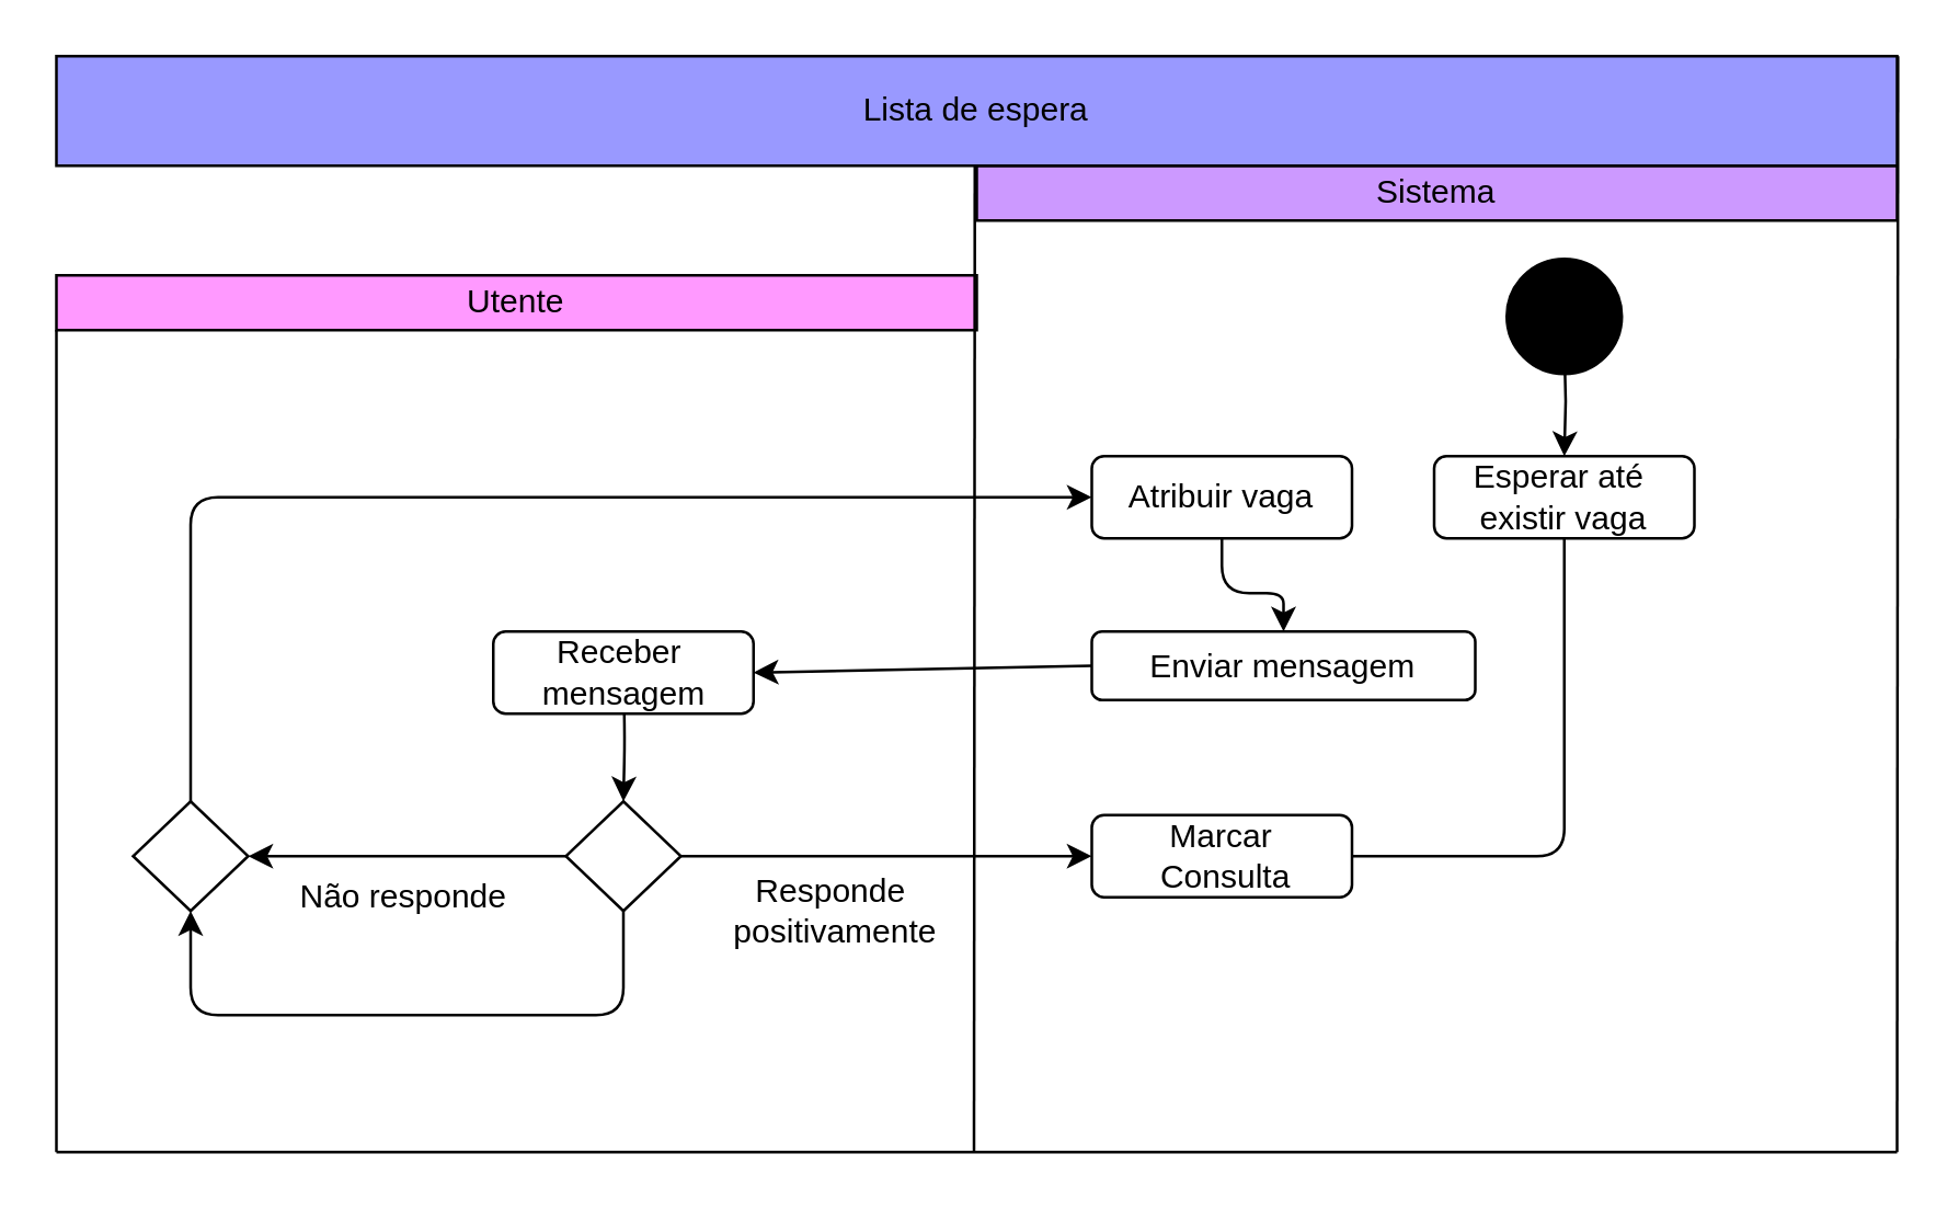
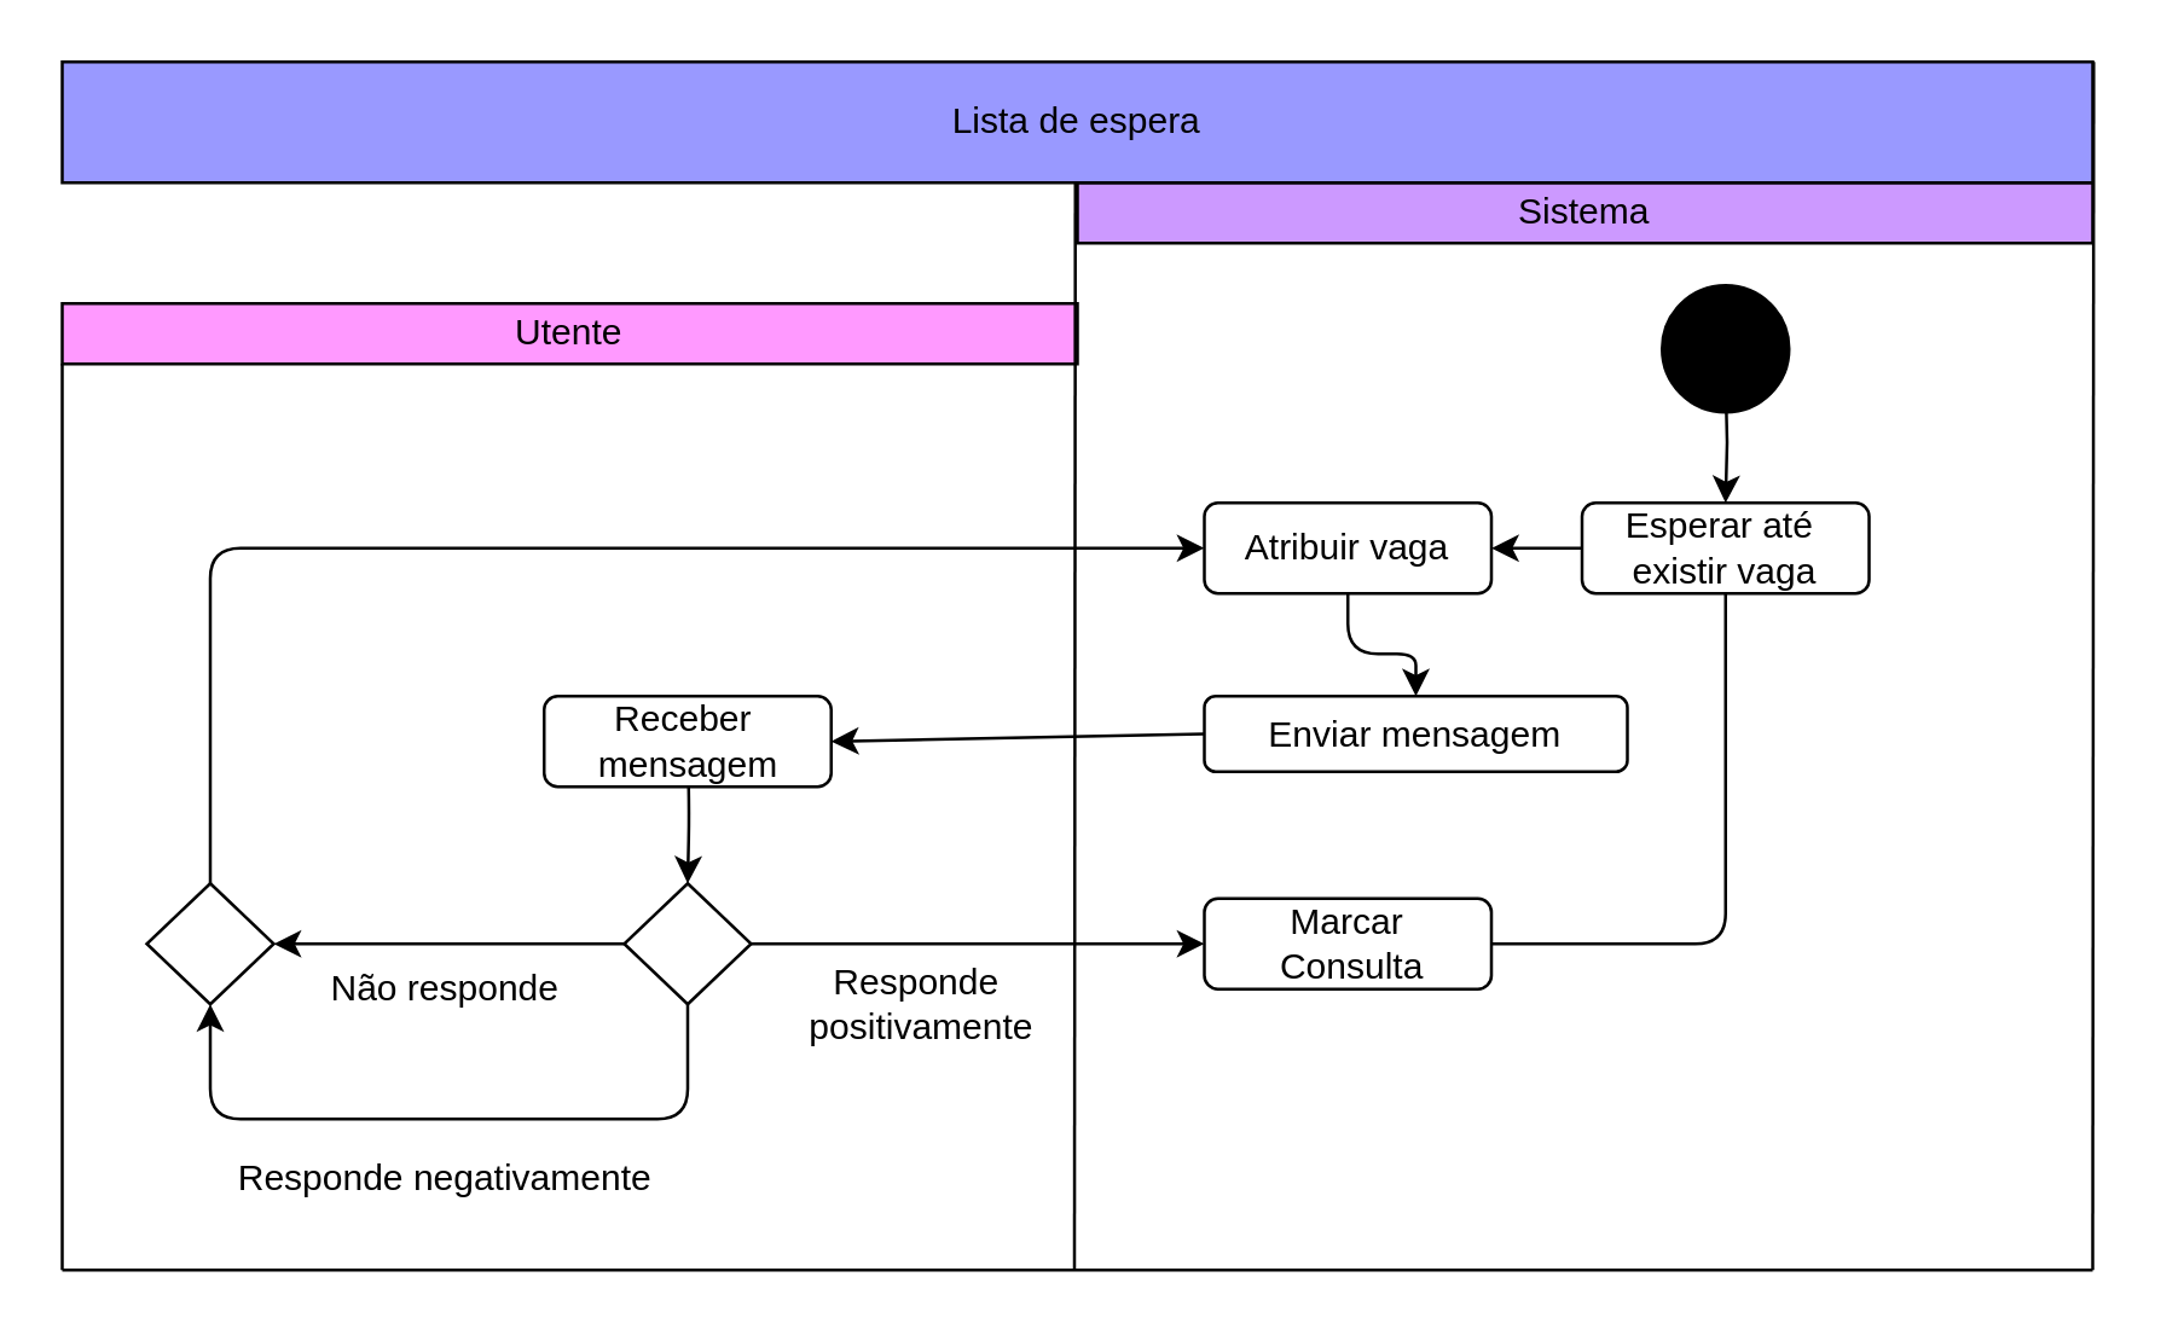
  <mxCell id="0" />
  <mxCell id="1" parent="0" />
  <mxCell id="2" value="Utente" style="rounded=0;whiteSpace=wrap;html=1;fillColor=#FF99FF;" parent="1" vertex="1"><mxGeometry x="20" y="100" width="336" height="20" as="geometry" /></mxCell>
  <mxCell id="3" value="Sistema" style="rounded=0;whiteSpace=wrap;html=1;fillColor=#CC99FF;" parent="1" vertex="1"><mxGeometry x="356" y="60" width="336" height="20" as="geometry" /></mxCell>
  <mxCell id="4" value="" style="endArrow=none;html=1;entryX=0;entryY=1;entryDx=0;entryDy=0;" parent="1" edge="1"><mxGeometry width="50" height="50" relative="1" as="geometry"><mxPoint x="692" y="420" as="sourcePoint" /><mxPoint x="692.33" as="targetPoint" y="20" /></mxGeometry></mxCell>
  <mxCell id="5" value="" style="endArrow=none;html=1;entryX=0;entryY=1;entryDx=0;entryDy=0;" parent="1" edge="1"><mxGeometry width="50" height="50" relative="1" as="geometry"><mxPoint x="355" y="420" as="sourcePoint" /><mxPoint x="355.33" as="targetPoint" y="20" /></mxGeometry></mxCell>
  <mxCell id="6" value="Lista de espera" style="rounded=0;whiteSpace=wrap;html=1;fillColor=#9999FF;" parent="1" vertex="1"><mxGeometry width="672" height="40" as="geometry" x="20" y="20" /></mxCell>
  <mxCell id="7" value="" style="endArrow=none;html=1;" parent="1" edge="1"><mxGeometry width="50" height="50" relative="1" as="geometry"><mxPoint y="420" as="sourcePoint" x="20" /><mxPoint x="692" y="420" as="targetPoint" /><Array as="points"><mxPoint x="356" y="420" /></Array></mxGeometry></mxCell>
  <mxCell id="8" value="" style="endArrow=none;html=1;shadow=0;strokeColor=#000000;entryX=0;entryY=1;entryDx=0;entryDy=0;" parent="1" target="2" edge="1"><mxGeometry width="50" height="50" relative="1" as="geometry"><mxPoint y="420" as="sourcePoint" x="20" /><mxPoint x="36" y="140" as="targetPoint" /></mxGeometry></mxCell>
  <mxCell id="9" style="edgeStyle=orthogonalEdgeStyle;rounded=0;orthogonalLoop=1;jettySize=auto;html=1;entryX=0.5;entryY=0;entryDx=0;entryDy=0;" parent="1" target="29" edge="1"><mxGeometry relative="1" as="geometry"><mxPoint x="570.5" y="160" as="targetPoint" /><mxPoint x="570.5" y="125" as="sourcePoint" /></mxGeometry></mxCell>
  <mxCell id="10" value="" style="ellipse;html=1;shape=startState;fillColor=#000000;" parent="1" vertex="1"><mxGeometry x="545.5" y="90" width="50" height="50" as="geometry" /></mxCell>
  <mxCell id="11" style="edgeStyle=orthogonalEdgeStyle;rounded=1;orthogonalLoop=1;jettySize=auto;html=1;entryX=0.5;entryY=0;entryDx=0;entryDy=0;shadow=0;strokeColor=#000000;" parent="1" source="12" target="13" edge="1"><mxGeometry relative="1" as="geometry" /></mxCell>
  <mxCell id="12" value="Atribuir vaga" style="rounded=1;whiteSpace=wrap;html=1;strokeColor=#000000;fillColor=#FFFFFF;" parent="1" vertex="1"><mxGeometry x="398" y="166" width="95" height="30" as="geometry" /></mxCell>
  <mxCell id="13" value="Enviar mensagem" style="rounded=1;whiteSpace=wrap;html=1;strokeColor=#000000;fillColor=#FFFFFF;" parent="1" vertex="1"><mxGeometry x="398" y="230" width="140" height="25" as="geometry" /></mxCell>
  <mxCell id="14" style="edgeStyle=orthogonalEdgeStyle;rounded=1;orthogonalLoop=1;jettySize=auto;html=1;entryX=0.5;entryY=0;entryDx=0;entryDy=0;shadow=0;strokeColor=#000000;" parent="1" target="19" edge="1"><mxGeometry relative="1" as="geometry"><mxPoint x="227" y="245" as="sourcePoint" /></mxGeometry></mxCell>
  <mxCell id="15" value="Receber&amp;nbsp;&lt;br&gt;mensagem" style="rounded=1;whiteSpace=wrap;html=1;strokeColor=#000000;fillColor=#FFFFFF;" parent="1" vertex="1"><mxGeometry x="179.5" y="230" width="95" height="30" as="geometry" /></mxCell>
  <mxCell id="16" value="" style="endArrow=classic;html=1;shadow=0;strokeColor=#000000;exitX=0;exitY=0.5;exitDx=0;exitDy=0;entryX=1;entryY=0.5;entryDx=0;entryDy=0;" parent="1" source="13" target="15" edge="1"><mxGeometry width="50" height="50" relative="1" as="geometry"><mxPoint x="509" y="400" as="sourcePoint" /><mxPoint x="559" y="350" as="targetPoint" /></mxGeometry></mxCell>
  <mxCell id="17" style="edgeStyle=orthogonalEdgeStyle;rounded=1;orthogonalLoop=1;jettySize=auto;html=1;entryX=1;entryY=0.5;entryDx=0;entryDy=0;shadow=0;strokeColor=#000000;" parent="1" source="19" target="20" edge="1"><mxGeometry relative="1" as="geometry" /></mxCell>
  <mxCell id="18" style="edgeStyle=orthogonalEdgeStyle;rounded=1;orthogonalLoop=1;jettySize=auto;html=1;entryX=0;entryY=0.5;entryDx=0;entryDy=0;shadow=0;strokeColor=#000000;" parent="1" source="19" target="25" edge="1"><mxGeometry relative="1" as="geometry"><mxPoint x="239" y="312" as="targetPoint" /></mxGeometry></mxCell>
  <mxCell id="19" value="" style="rhombus;whiteSpace=wrap;html=1;strokeColor=#000000;fillColor=#FFFFFF;" parent="1" vertex="1"><mxGeometry x="206" y="292" width="42" height="40" as="geometry" /></mxCell>
  <mxCell id="20" value="" style="rhombus;whiteSpace=wrap;html=1;strokeColor=#000000;fillColor=#FFFFFF;" parent="1" vertex="1"><mxGeometry x="48" y="292" width="42" height="40" as="geometry" /></mxCell>
  <mxCell id="21" value="" style="endArrow=classic;html=1;shadow=0;strokeColor=#000000;exitX=0.5;exitY=1;exitDx=0;exitDy=0;entryX=0.5;entryY=1;entryDx=0;entryDy=0;" parent="1" source="19" target="20" edge="1"><mxGeometry width="50" height="50" relative="1" as="geometry"><mxPoint x="277" y="352" as="sourcePoint" /><mxPoint x="-23" y="392" as="targetPoint" /><Array as="points"><mxPoint x="227" y="370" /><mxPoint x="69" y="370" /></Array></mxGeometry></mxCell>
  <mxCell id="22" value="Não responde" style="text;html=1;strokeColor=none;align=center;verticalAlign=middle;whiteSpace=wrap;rounded=0;fillColor=#ffffff;" parent="1" vertex="1"><mxGeometry x="97" y="317" width="100" height="20" as="geometry" /></mxCell>
+ <mxCell id="23" value="Responde negativamente" style="text;html=1;strokeColor=none;align=center;verticalAlign=middle;whiteSpace=wrap;rounded=0;fillColor=#ffffff;" parent="1" vertex="1"><mxGeometry x="72" y="380" width="150" height="20" as="geometry" /></mxCell>
  <mxCell id="24" value="" style="endArrow=classic;html=1;shadow=0;strokeColor=#000000;exitX=0.5;exitY=0;exitDx=0;exitDy=0;entryX=0;entryY=0.5;entryDx=0;entryDy=0;" parent="1" source="20" target="12" edge="1"><mxGeometry width="50" height="50" relative="1" as="geometry"><mxPoint x="139" y="396" as="sourcePoint" /><mxPoint x="189" y="346" as="targetPoint" /><Array as="points"><mxPoint x="69" y="181" /></Array></mxGeometry></mxCell>
  <mxCell id="25" value="Marcar&lt;br&gt;&amp;nbsp;Consulta" style="rounded=1;whiteSpace=wrap;html=1;strokeColor=#000000;fillColor=#FFFFFF;" parent="1" vertex="1"><mxGeometry x="398" y="297" width="95" height="30" as="geometry" /></mxCell>
  <mxCell id="26" value="Responde&lt;br&gt;&amp;nbsp;positivamente" style="text;html=1;strokeColor=none;align=center;verticalAlign=middle;whiteSpace=wrap;rounded=0;fillColor=#ffffff;" parent="1" vertex="1"><mxGeometry x="258" y="317" width="90" height="30" as="geometry" /></mxCell>
  <mxCell id="27" style="edgeStyle=orthogonalEdgeStyle;rounded=1;orthogonalLoop=1;jettySize=auto;html=1;shadow=0;strokeColor=#000000;entryX=0.5;entryY=1;entryDx=0;entryDy=0;endArrow=none;" parent="1" source="25" target="29" edge="1"><mxGeometry relative="1" as="geometry"><mxPoint x="601" y="458" as="sourcePoint" /><mxPoint x="601" y="194" as="targetPoint" /></mxGeometry></mxCell>
+ <mxCell id="28" style="edgeStyle=orthogonalEdgeStyle;rounded=0;orthogonalLoop=1;jettySize=auto;html=1;entryX=1;entryY=0.5;entryDx=0;entryDy=0;" parent="1" source="29" target="12" edge="1"><mxGeometry relative="1" as="geometry" /></mxCell>
  <mxCell id="29" value="Esperar até&amp;nbsp;&lt;br&gt;existir vaga" style="rounded=1;whiteSpace=wrap;html=1;strokeColor=#000000;fillColor=#FFFFFF;" parent="1" vertex="1"><mxGeometry x="523" y="166" width="95" height="30" as="geometry" /></mxCell>
